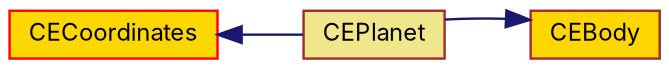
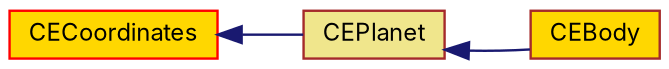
  digraph {
    fontname=Inter
    rankdir=LR
    node [color=brown fillcolor=gold fontname=Inter fontsize=10 shape=record style=filled]
    edge [color=midnightblue dir=back fontname=Inter fontsize=10 labelfontname=Helvetica labelfontsize=10 style=solid]
    n1 [color=red height=0.2 label=CECoordinates width=0.4]
    n2 [fillcolor=khaki height=0.2 label=CEPlanet width=0.4]
    n3 [height=0.2 label=CEBody width=0.4]
    n1 -> n2
-   n3 -> n2
+   n2 -> n3
  }
